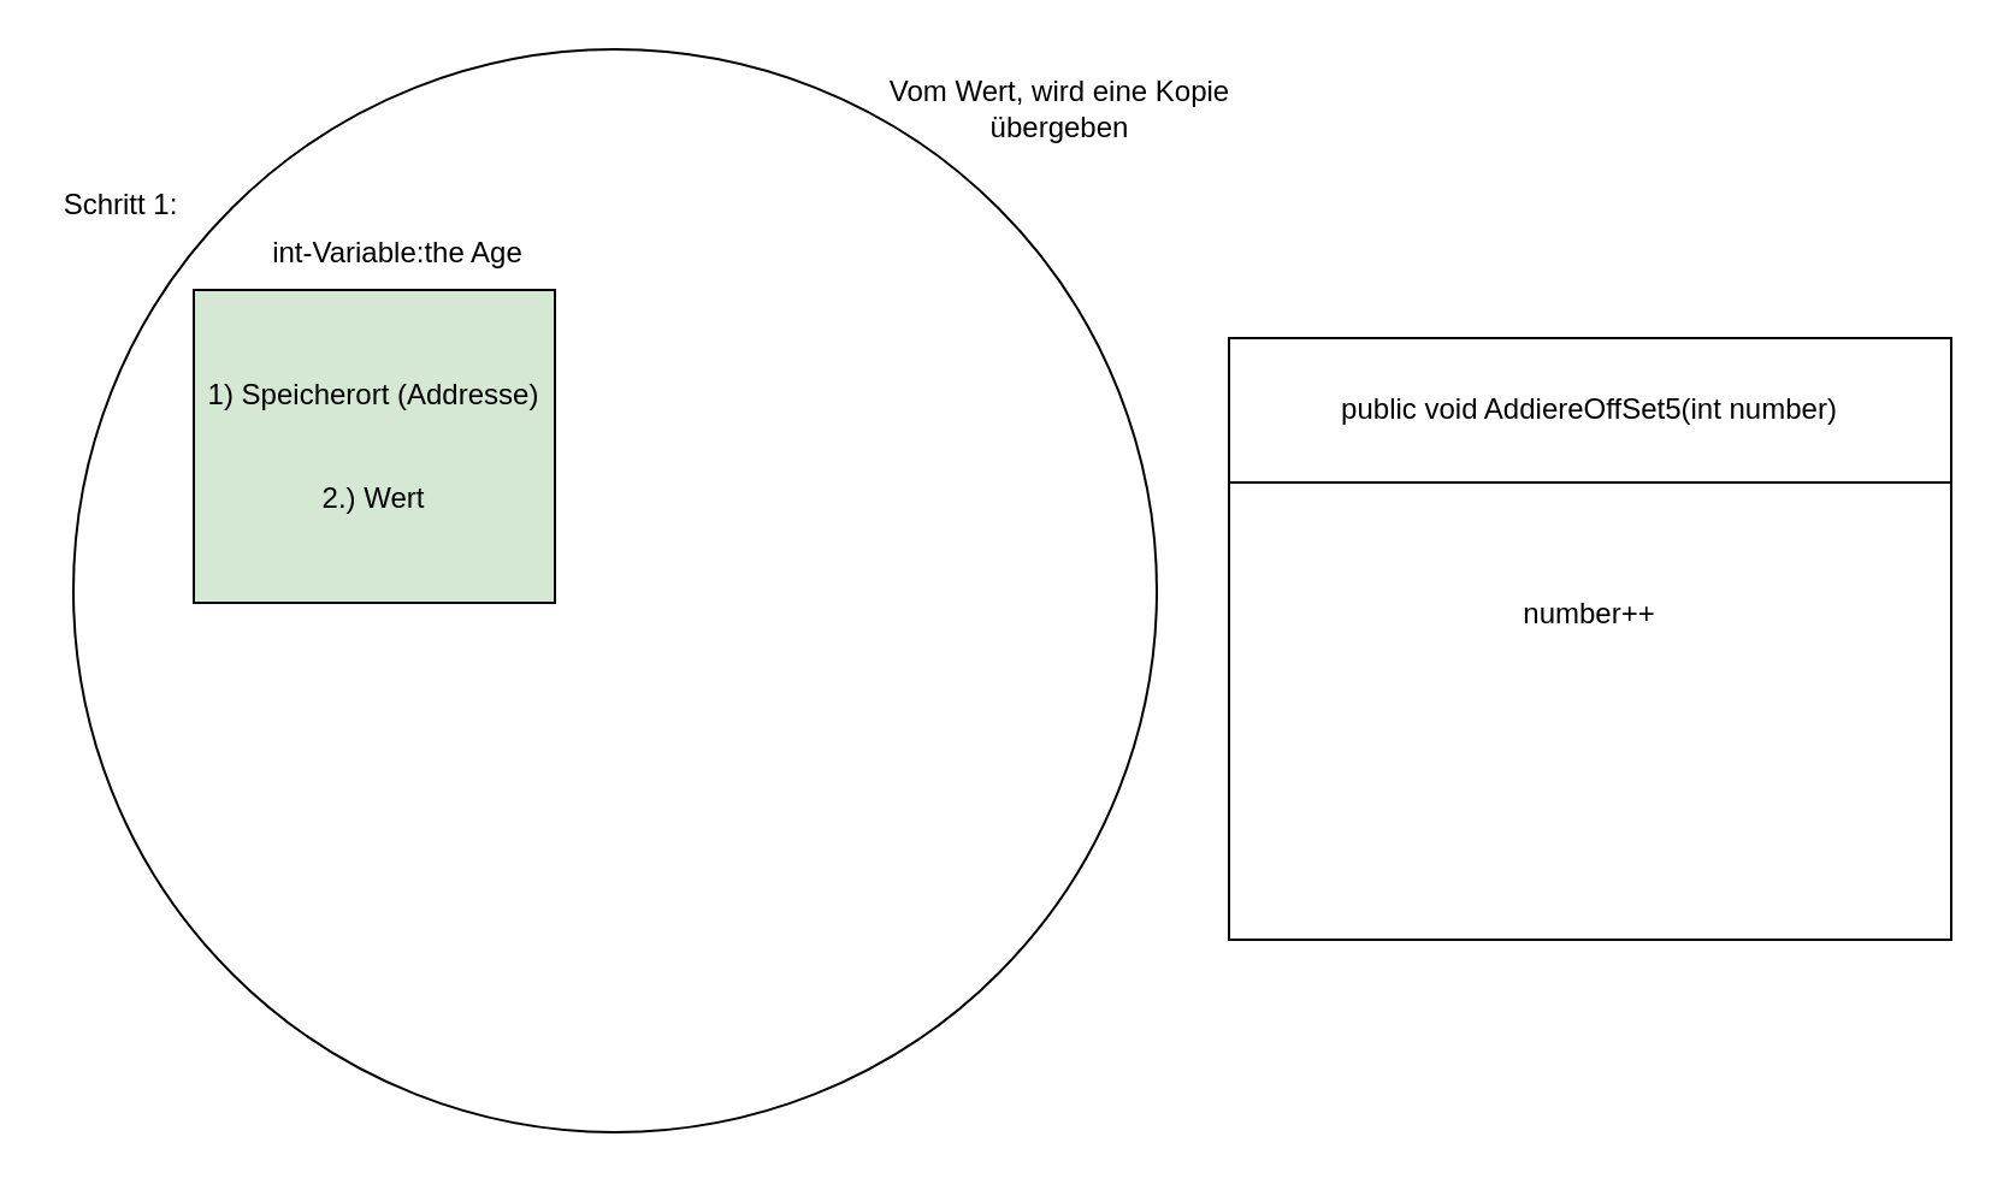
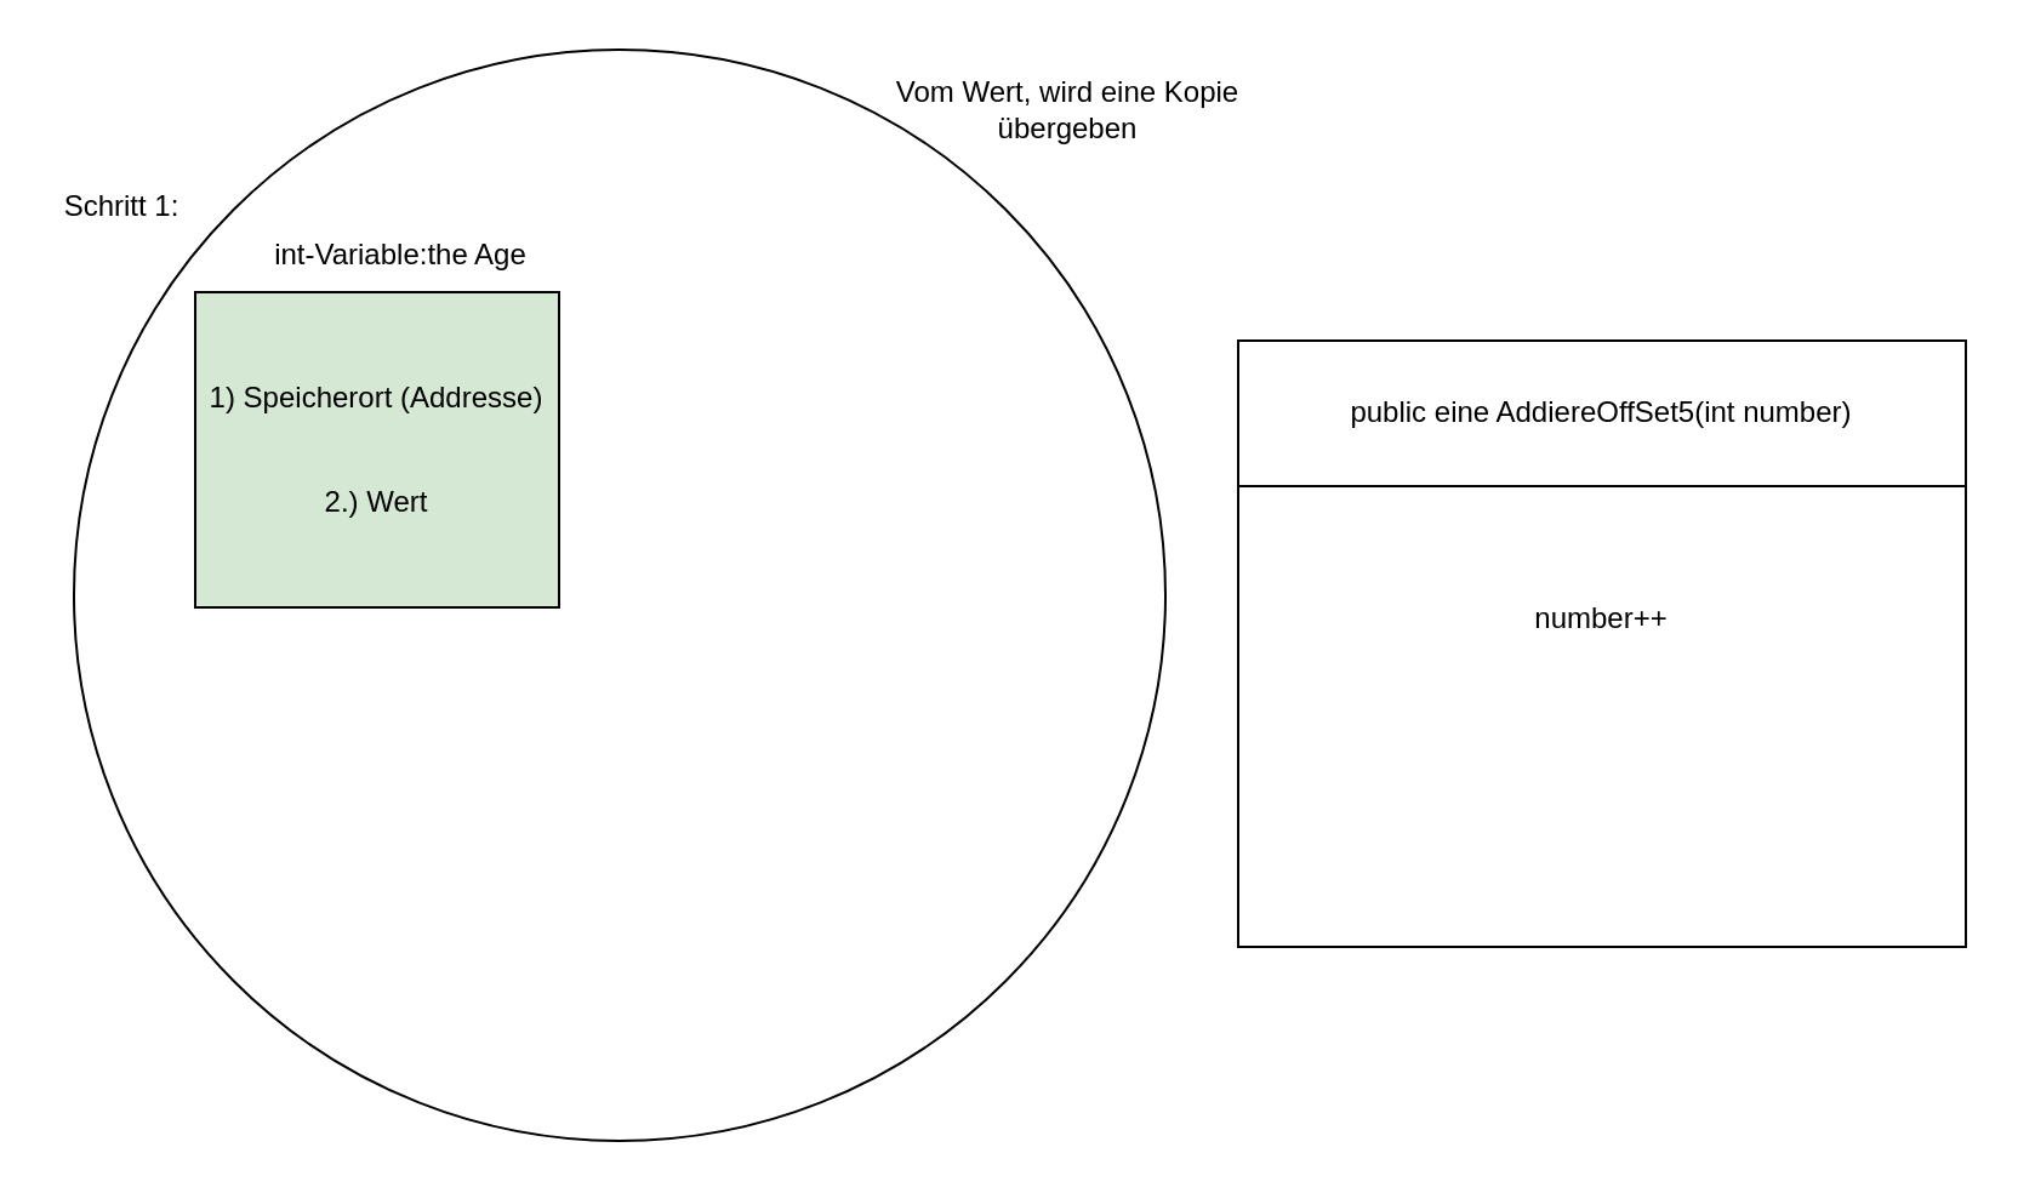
  <mxCell id="0" />
  <mxCell id="1" parent="0" />
  <mxCell id="2" value="" style="ellipse;whiteSpace=wrap;html=1;aspect=fixed;" vertex="1" parent="1"><mxGeometry x="30" y="20" width="450" height="450" as="geometry" /></mxCell>
  <mxCell id="3" value="int-Variable:the Age" style="text;html=1;strokeColor=none;fillColor=none;align=center;verticalAlign=middle;whiteSpace=wrap;rounded=0;" vertex="1" parent="1"><mxGeometry x="80" y="90" width="170" height="30" as="geometry" /></mxCell>
  <mxCell id="4" value="1) Speicherort (Addresse)&lt;br&gt;&lt;br&gt;&lt;br&gt;2.) Wert" style="rounded=0;whiteSpace=wrap;html=1;fillColor=#d5e8d4;" vertex="1" parent="1"><mxGeometry x="80" y="120" width="150" height="130" as="geometry" /></mxCell>
  <mxCell id="5" value="" style="rounded=0;whiteSpace=wrap;html=1;" vertex="1" parent="1"><mxGeometry x="510" y="140" width="300" height="60" as="geometry" /></mxCell>
  <mxCell id="6" value="" style="rounded=0;whiteSpace=wrap;html=1;" vertex="1" parent="1"><mxGeometry x="510" y="200" width="300" height="190" as="geometry" /></mxCell>
- <mxCell id="7" value="public void AddiereOffSet5(int number)" style="text;html=1;strokeColor=none;fillColor=none;align=center;verticalAlign=middle;whiteSpace=wrap;rounded=0;" vertex="1" parent="1"><mxGeometry x="540" y="155" width="240" height="30" as="geometry" /></mxCell>
+ <mxCell id="7" value="public eine AddiereOffSet5(int number)" style="text;html=1;strokeColor=none;fillColor=none;align=center;verticalAlign=middle;whiteSpace=wrap;rounded=0;" vertex="1" parent="1"><mxGeometry x="540" y="155" width="240" height="30" as="geometry" /></mxCell>
  <mxCell id="8" value="Vom Wert, wird eine Kopie übergeben" style="text;html=1;strokeColor=none;fillColor=none;align=center;verticalAlign=middle;whiteSpace=wrap;rounded=0;" vertex="1" parent="1"><mxGeometry x="360" y="30" width="160" height="30" as="geometry" /></mxCell>
  <mxCell id="9" value="number++" style="text;html=1;strokeColor=none;fillColor=none;align=center;verticalAlign=middle;whiteSpace=wrap;rounded=0;" vertex="1" parent="1"><mxGeometry x="580" y="240" width="160" height="30" as="geometry" /></mxCell>
  <mxCell id="10" value="Schritt 1:" style="text;html=1;strokeColor=none;fillColor=none;align=center;verticalAlign=middle;whiteSpace=wrap;rounded=0;" vertex="1" parent="1"><mxGeometry y="70" width="60" height="30" as="geometry" x="20" /></mxCell>
